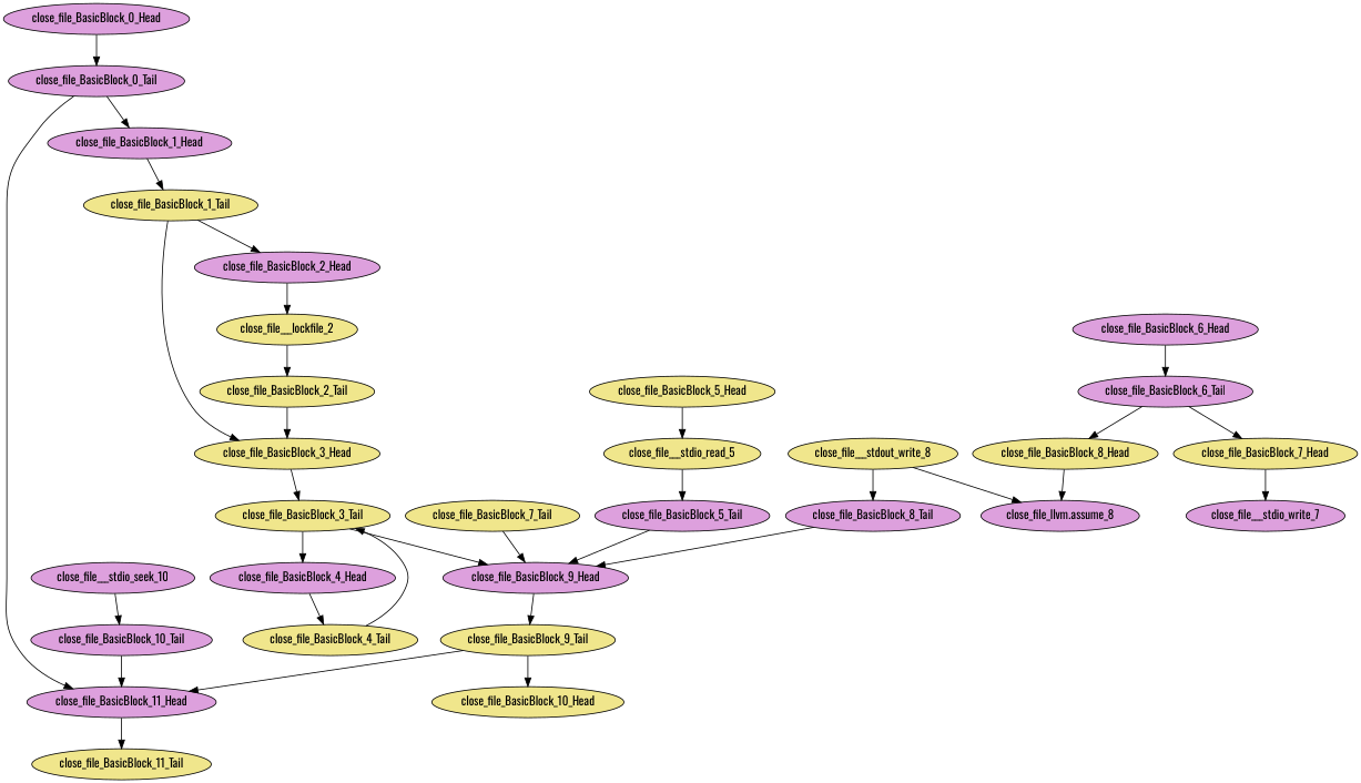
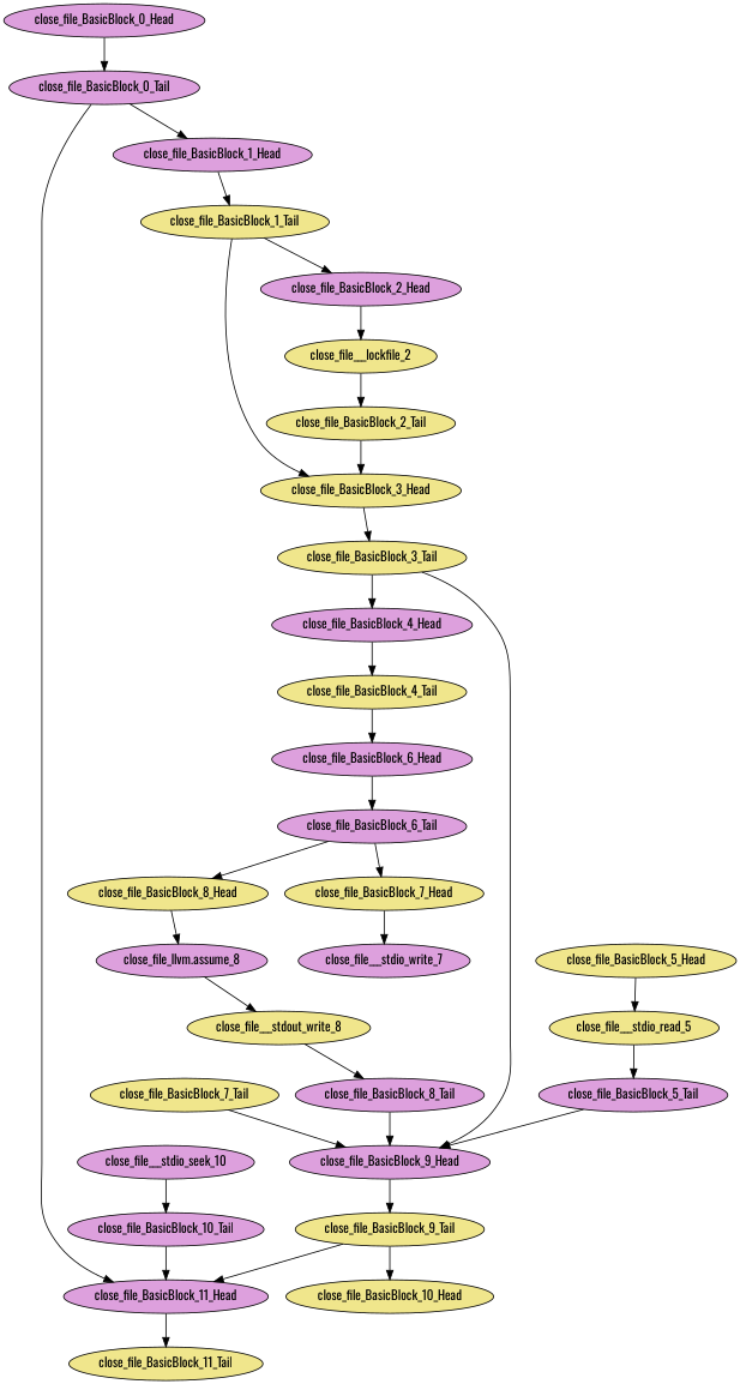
  digraph {
    fontname=Oswald
    node [fillcolor=khaki fontname=Oswald style=filled]
    edge [fontname=Oswald]
    close_file_BasicBlock_7_Tail
    close_file_BasicBlock_9_Head [fillcolor=plum]
    close_file_BasicBlock_9_Tail
    close_file_BasicBlock_10_Head
    close_file_BasicBlock_11_Head [fillcolor=plum]
    close_file___stdio_read_5
    close_file_BasicBlock_5_Tail [fillcolor=plum]
    close_file_BasicBlock_6_Head [fillcolor=plum]
    close_file_BasicBlock_6_Tail [fillcolor=plum]
    close_file_BasicBlock_7_Head
    close_file_BasicBlock_8_Head
    close_file___stdio_write_7 [fillcolor=plum]
    "close_file_llvm.assume_8" [fillcolor=plum]
    close_file___stdout_write_8
    close_file___stdio_seek_10 [fillcolor=plum]
    close_file_BasicBlock_10_Tail [fillcolor=plum]
    close_file___lockfile_2
    close_file_BasicBlock_2_Head [fillcolor=plum]
    close_file_BasicBlock_2_Tail
    close_file_BasicBlock_3_Head
    close_file_BasicBlock_3_Tail
    close_file_BasicBlock_4_Head [fillcolor=plum]
    close_file_BasicBlock_4_Tail
    close_file_BasicBlock_8_Tail [fillcolor=plum]
    close_file_BasicBlock_11_Tail
    close_file_BasicBlock_5_Head
    close_file_BasicBlock_1_Tail
    close_file_BasicBlock_0_Tail [fillcolor=plum]
    close_file_BasicBlock_1_Head [fillcolor=plum]
    close_file_BasicBlock_0_Head [fillcolor=plum]
    close_file_BasicBlock_7_Tail -> close_file_BasicBlock_9_Head
    close_file_BasicBlock_9_Head -> close_file_BasicBlock_9_Tail
    close_file_BasicBlock_9_Tail -> close_file_BasicBlock_10_Head
    close_file_BasicBlock_9_Tail -> close_file_BasicBlock_11_Head
    close_file_BasicBlock_11_Head -> close_file_BasicBlock_11_Tail
    close_file___stdio_read_5 -> close_file_BasicBlock_5_Tail
    close_file_BasicBlock_5_Tail -> close_file_BasicBlock_9_Head
    close_file_BasicBlock_6_Head -> close_file_BasicBlock_6_Tail
    close_file_BasicBlock_6_Tail -> close_file_BasicBlock_7_Head
    close_file_BasicBlock_6_Tail -> close_file_BasicBlock_8_Head
    close_file_BasicBlock_7_Head -> close_file___stdio_write_7
    close_file_BasicBlock_8_Head -> "close_file_llvm.assume_8"
-   close_file___stdout_write_8 -> "close_file_llvm.assume_8"
+   "close_file_llvm.assume_8" -> close_file___stdout_write_8
    close_file___stdout_write_8 -> close_file_BasicBlock_8_Tail
    close_file___stdio_seek_10 -> close_file_BasicBlock_10_Tail
    close_file_BasicBlock_10_Tail -> close_file_BasicBlock_11_Head
    close_file___lockfile_2 -> close_file_BasicBlock_2_Tail
    close_file_BasicBlock_2_Head -> close_file___lockfile_2
    close_file_BasicBlock_2_Tail -> close_file_BasicBlock_3_Head
    close_file_BasicBlock_3_Head -> close_file_BasicBlock_3_Tail
    close_file_BasicBlock_3_Tail -> close_file_BasicBlock_9_Head
    close_file_BasicBlock_3_Tail -> close_file_BasicBlock_4_Head
    close_file_BasicBlock_4_Head -> close_file_BasicBlock_4_Tail
-   close_file_BasicBlock_4_Tail -> close_file_BasicBlock_3_Tail
+   close_file_BasicBlock_4_Tail -> close_file_BasicBlock_6_Head
    close_file_BasicBlock_8_Tail -> close_file_BasicBlock_9_Head
    close_file_BasicBlock_5_Head -> close_file___stdio_read_5
    close_file_BasicBlock_1_Tail -> close_file_BasicBlock_2_Head
    close_file_BasicBlock_1_Tail -> close_file_BasicBlock_3_Head
    close_file_BasicBlock_0_Tail -> close_file_BasicBlock_11_Head
    close_file_BasicBlock_0_Tail -> close_file_BasicBlock_1_Head
    close_file_BasicBlock_1_Head -> close_file_BasicBlock_1_Tail
    close_file_BasicBlock_0_Head -> close_file_BasicBlock_0_Tail
  }
